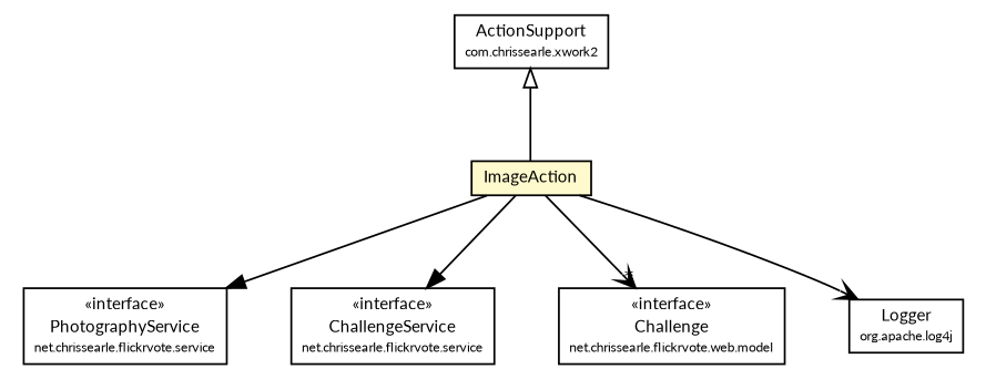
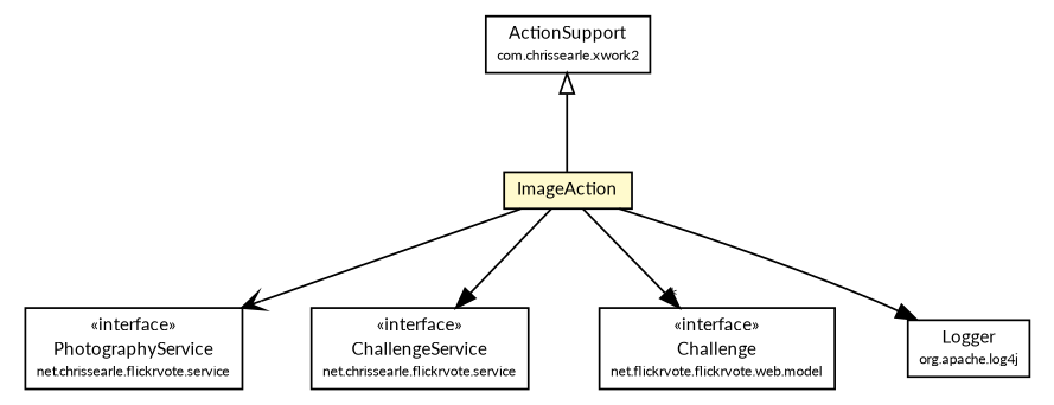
  digraph {
    fontname=Lato
    node [fontcolor=black fontname=Lato fontsize=9.0 shape=plaintext]
    edge [arrowhead=open color=black fontcolor=black fontname=Lato fontsize=10.0 headport=p labelfontname=Helvetica labelfontsize=10 tailport=p]
    n1 [label=<<table border="0" cellborder="1" cellspacing="0" cellpadding="2" port="p" href="../../service/PhotographyService.html"> 		<tr><td><table border="0" cellspacing="0" cellpadding="1"> 			<tr><td> &laquo;interface&raquo; </td></tr> 			<tr><td> PhotographyService </td></tr> 			<tr><td><font point-size="7.0"> net.chrissearle.flickrvote.service </font></td></tr> 		</table></td></tr> 		</table>>]
    n2 [label=<<table border="0" cellborder="1" cellspacing="0" cellpadding="2" port="p" href="../../service/ChallengeService.html"> 		<tr><td><table border="0" cellspacing="0" cellpadding="1"> 			<tr><td> &laquo;interface&raquo; </td></tr> 			<tr><td> ChallengeService </td></tr> 			<tr><td><font point-size="7.0"> net.chrissearle.flickrvote.service </font></td></tr> 		</table></td></tr> 		</table>>]
    n3 [label=<<table border="0" cellborder="1" cellspacing="0" cellpadding="2" port="p" bgcolor="lemonChiffon" href="./ImageAction.html"> 		<tr><td><table border="0" cellspacing="0" cellpadding="1"> 			<tr><td> ImageAction </td></tr> 		</table></td></tr> 		</table>>]
-   n4 [label=<<table border="0" cellborder="1" cellspacing="0" cellpadding="2" port="p" href="../model/Challenge.html"> 		<tr><td><table border="0" cellspacing="0" cellpadding="1"> 			<tr><td> &laquo;interface&raquo; </td></tr> 			<tr><td> Challenge </td></tr> 			<tr><td><font point-size="7.0"> net.chrissearle.flickrvote.web.model </font></td></tr> 		</table></td></tr> 		</table>>]
+   n4 [label=<<table border="0" cellborder="1" cellspacing="0" cellpadding="2" port="p" href="../model/Challenge.html"> 		<tr><td><table border="0" cellspacing="0" cellpadding="1"> 			<tr><td> &laquo;interface&raquo; </td></tr> 			<tr><td> Challenge </td></tr> 			<tr><td><font point-size="7.0"> net.flickrvote.flickrvote.web.model </font></td></tr> 		</table></td></tr> 		</table>>]
    n5 [label=<<table border="0" cellborder="1" cellspacing="0" cellpadding="2" port="p"> 		<tr><td><table border="0" cellspacing="0" cellpadding="1"> 			<tr><td> Logger </td></tr> 			<tr><td><font point-size="7.0"> org.apache.log4j </font></td></tr> 		</table></td></tr> 		</table>>]
    n6 [label=<<table border="0" cellborder="1" cellspacing="0" cellpadding="2" port="p"> 		<tr><td><table border="0" cellspacing="0" cellpadding="1"> 			<tr><td> ActionSupport </td></tr> 			<tr><td><font point-size="7.0"> com.chrissearle.xwork2 </font></td></tr> 		</table></td></tr> 		</table>>]
-   n3 -> n1 [arrowhead=normal]
+   n3 -> n1
    n3 -> n2 [arrowhead=normal]
-   n3 -> n4 [headlabel="*"]
-   n3 -> n5
+   n3 -> n4 [arrowhead=normal headlabel="*"]
+   n3 -> n5 [arrowhead=normal]
    n6 -> n3 [arrowtail=empty dir=back fontsize=10 arrowhead="" color="" fontcolor=""]
  }
